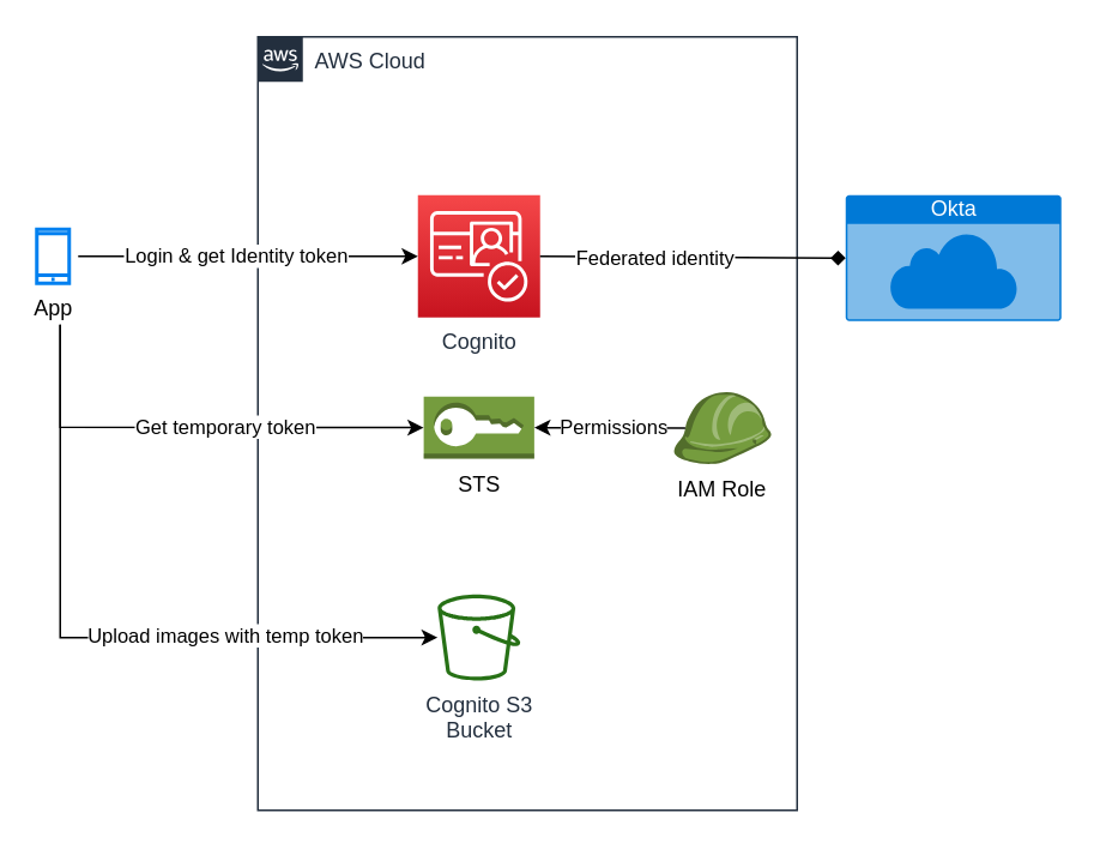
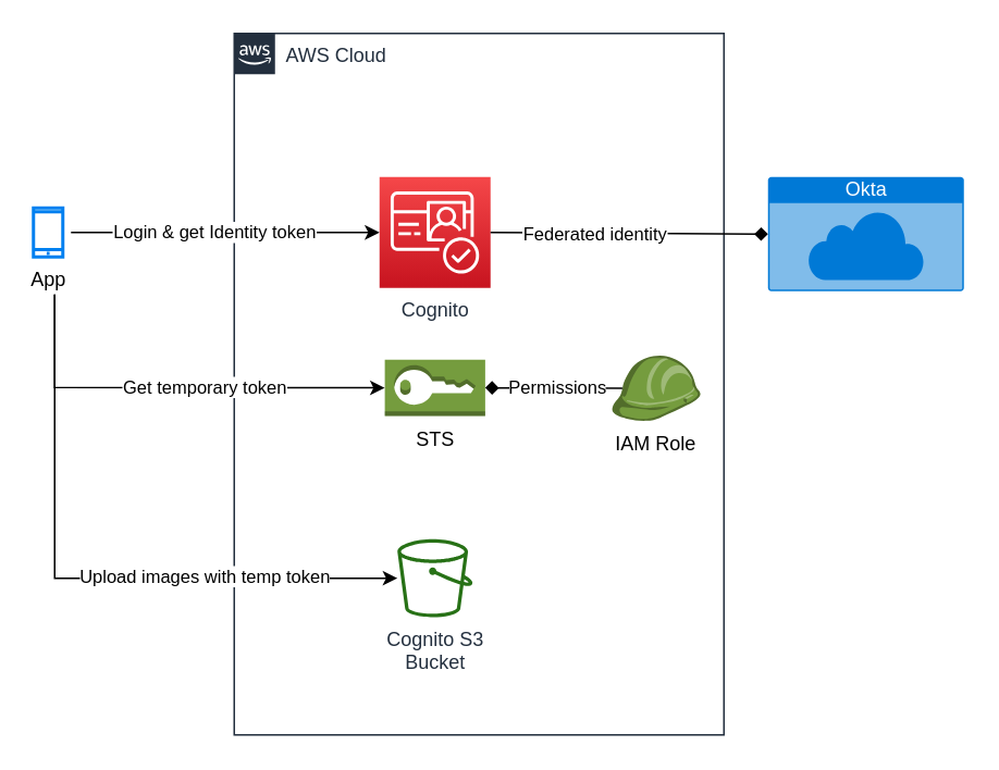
  <mxCell id="0" />
  <mxCell id="1" parent="0" />
  <mxCell id="2" value="AWS Cloud" style="points=[[0,0],[0.25,0],[0.5,0],[0.75,0],[1,0],[1,0.25],[1,0.5],[1,0.75],[1,1],[0.75,1],[0.5,1],[0.25,1],[0,1],[0,0.75],[0,0.5],[0,0.25]];outlineConnect=0;gradientColor=none;html=1;whiteSpace=wrap;fontSize=12;fontStyle=0;shape=mxgraph.aws4.group;grIcon=mxgraph.aws4.group_aws_cloud_alt;strokeColor=#232F3E;fillColor=none;verticalAlign=top;align=left;spacingLeft=30;fontColor=#232F3E;dashed=0;labelBackgroundColor=#ffffff;container=1;pointerEvents=0;collapsible=0;recursiveResize=0;" parent="1" vertex="1"><mxGeometry x="143" y="20" width="300" height="430" as="geometry" /></mxCell>
  <mxCell id="3" value="Cognito S3&lt;br&gt;Bucket&lt;br&gt;" style="outlineConnect=0;fontColor=#232F3E;gradientColor=none;fillColor=#277116;strokeColor=none;dashed=0;verticalLabelPosition=bottom;verticalAlign=top;align=center;html=1;fontSize=12;fontStyle=0;aspect=fixed;pointerEvents=1;shape=mxgraph.aws4.bucket;labelBackgroundColor=#ffffff;" parent="2" vertex="1"><mxGeometry x="100" y="310" width="46" height="47.84" as="geometry" /></mxCell>
  <mxCell id="4" value="Cognito" style="sketch=0;points=[[0,0,0],[0.25,0,0],[0.5,0,0],[0.75,0,0],[1,0,0],[0,1,0],[0.25,1,0],[0.5,1,0],[0.75,1,0],[1,1,0],[0,0.25,0],[0,0.5,0],[0,0.75,0],[1,0.25,0],[1,0.5,0],[1,0.75,0]];outlineConnect=0;fontColor=#232F3E;gradientColor=#F54749;gradientDirection=north;fillColor=#C7131F;strokeColor=#ffffff;dashed=0;verticalLabelPosition=bottom;verticalAlign=top;align=center;html=1;fontSize=12;fontStyle=0;aspect=fixed;shape=mxgraph.aws4.resourceIcon;resIcon=mxgraph.aws4.cognito;" parent="2" vertex="1"><mxGeometry x="89" y="88" width="68" height="68" as="geometry" /></mxCell>
  <mxCell id="5" value="Okta" style="html=1;strokeColor=none;fillColor=#0079D6;labelPosition=center;verticalLabelPosition=middle;verticalAlign=top;align=center;fontSize=12;outlineConnect=0;spacingTop=-6;fontColor=#FFFFFF;sketch=0;shape=mxgraph.sitemap.cloud;" parent="2" vertex="1"><mxGeometry x="327" y="88" width="120" height="70" as="geometry" /></mxCell>
  <mxCell id="6" value="STS" style="outlineConnect=0;dashed=0;verticalLabelPosition=bottom;verticalAlign=top;align=center;html=1;shape=mxgraph.aws3.sts;fillColor=#759C3E;gradientColor=none;" parent="2" vertex="1"><mxGeometry x="92.25" y="200" width="61.5" height="34.5" as="geometry" /></mxCell>
  <mxCell id="7" value="" style="endArrow=diamond;html=1;rounded=0;exitX=1;exitY=0.5;exitDx=0;exitDy=0;exitPerimeter=0;entryX=0;entryY=0.5;entryDx=0;entryDy=0;entryPerimeter=0;" parent="2" source="4" target="5" edge="1"><mxGeometry width="50" height="50" relative="1" as="geometry"><mxPoint x="250" y="310" as="sourcePoint" /><mxPoint x="300" y="260" as="targetPoint" /></mxGeometry></mxCell>
  <mxCell id="8" value="Federated identity" style="edgeLabel;html=1;align=center;verticalAlign=middle;resizable=0;points=[];" parent="7" vertex="1" connectable="0"><mxGeometry x="-0.252" relative="1" as="geometry"><mxPoint as="offset" /></mxGeometry></mxCell>
  <mxCell id="9" value="IAM Role" style="outlineConnect=0;dashed=0;verticalLabelPosition=bottom;verticalAlign=top;align=center;html=1;shape=mxgraph.aws3.role;fillColor=#759C3E;gradientColor=none;" parent="2" vertex="1"><mxGeometry x="231" y="197.5" width="54.5" height="40" as="geometry" /></mxCell>
- <mxCell id="10" value="" style="endArrow=classic;html=1;rounded=0;exitX=0.125;exitY=0.5;exitDx=0;exitDy=0;exitPerimeter=0;entryX=1;entryY=0.5;entryDx=0;entryDy=0;entryPerimeter=0;" parent="2" source="9" target="6" edge="1"><mxGeometry width="50" height="50" relative="1" as="geometry"><mxPoint x="130" y="310" as="sourcePoint" /><mxPoint x="180" y="260" as="targetPoint" /></mxGeometry></mxCell>
+ <mxCell id="10" value="" style="endArrow=diamond;html=1;rounded=0;exitX=0.125;exitY=0.5;exitDx=0;exitDy=0;exitPerimeter=0;entryX=1;entryY=0.5;entryDx=0;entryDy=0;entryPerimeter=0;" parent="2" source="9" target="6" edge="1"><mxGeometry width="50" height="50" relative="1" as="geometry"><mxPoint x="130" y="310" as="sourcePoint" /><mxPoint x="180" y="260" as="targetPoint" /></mxGeometry></mxCell>
  <mxCell id="11" value="Permissions" style="edgeLabel;html=1;align=center;verticalAlign=middle;resizable=0;points=[];" parent="10" vertex="1" connectable="0"><mxGeometry x="0.145" y="-1" relative="1" as="geometry"><mxPoint x="8" as="offset" /></mxGeometry></mxCell>
  <mxCell id="12" value="App" style="html=1;verticalLabelPosition=bottom;align=center;labelBackgroundColor=#ffffff;verticalAlign=top;strokeWidth=2;strokeColor=#0080F0;shadow=0;dashed=0;shape=mxgraph.ios7.icons.smartphone;" parent="1" vertex="1"><mxGeometry x="20" y="127" width="18" height="30" as="geometry" /></mxCell>
  <mxCell id="13" value="" style="endArrow=classic;html=1;rounded=0;entryX=0;entryY=0.5;entryDx=0;entryDy=0;entryPerimeter=0;" parent="1" target="4" edge="1"><mxGeometry width="50" height="50" relative="1" as="geometry"><mxPoint x="43" y="142" as="sourcePoint" /><mxPoint x="143" y="120" as="targetPoint" /></mxGeometry></mxCell>
  <mxCell id="14" value="Login &amp;amp; get Identity token" style="edgeLabel;html=1;align=center;verticalAlign=middle;resizable=0;points=[];" parent="13" vertex="1" connectable="0"><mxGeometry x="-0.243" y="1" relative="1" as="geometry"><mxPoint x="15" as="offset" /></mxGeometry></mxCell>
  <mxCell id="15" value="" style="endArrow=classic;html=1;rounded=0;entryX=0;entryY=0.5;entryDx=0;entryDy=0;entryPerimeter=0;" parent="1" target="6" edge="1"><mxGeometry width="50" height="50" relative="1" as="geometry"><mxPoint x="33" y="180" as="sourcePoint" /><mxPoint x="103" y="190" as="targetPoint" /><Array as="points"><mxPoint x="33" y="237" /></Array></mxGeometry></mxCell>
  <mxCell id="16" value="Get temporary token" style="edgeLabel;html=1;align=center;verticalAlign=middle;resizable=0;points=[];" parent="15" vertex="1" connectable="0"><mxGeometry x="0.142" y="1" relative="1" as="geometry"><mxPoint as="offset" /></mxGeometry></mxCell>
  <mxCell id="17" value="" style="endArrow=classic;html=1;rounded=0;" edge="1" parent="1" target="3"><mxGeometry width="50" height="50" relative="1" as="geometry"><mxPoint x="33" y="180" as="sourcePoint" /><mxPoint x="123" y="300" as="targetPoint" /><Array as="points"><mxPoint x="33" y="354" /></Array></mxGeometry></mxCell>
  <mxCell id="18" value="Upload images with temp token" style="edgeLabel;html=1;align=center;verticalAlign=middle;resizable=0;points=[];" vertex="1" connectable="0" parent="17"><mxGeometry x="0.385" y="1" relative="1" as="geometry"><mxPoint as="offset" /></mxGeometry></mxCell>
